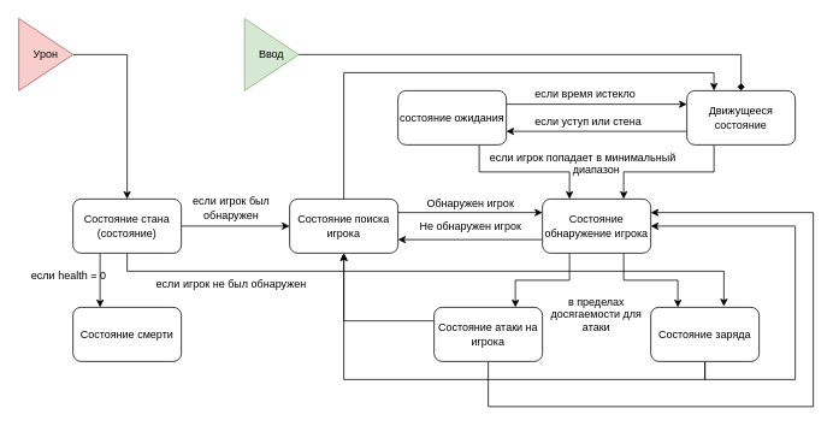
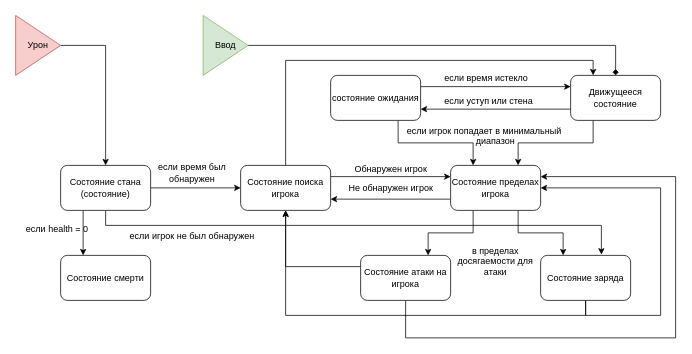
  <mxCell id="0" />
  <mxCell id="1" parent="0" />
  <mxCell id="2" style="edgeStyle=orthogonalEdgeStyle;rounded=0;orthogonalLoop=1;jettySize=auto;html=1;exitX=1;exitY=0.5;exitDx=0;exitDy=0;entryX=0.5;entryY=0;entryDx=0;entryDy=0;endArrow=diamond;" edge="1" parent="1" source="3" target="6"><mxGeometry relative="1" as="geometry" /></mxCell>
  <mxCell id="3" value="Ввод" style="triangle;whiteSpace=wrap;html=1;fillColor=#d5e8d4;strokeColor=#82b366;" vertex="1" parent="1"><mxGeometry x="270" y="20" width="60" height="80" as="geometry" /></mxCell>
  <mxCell id="4" style="edgeStyle=orthogonalEdgeStyle;rounded=0;orthogonalLoop=1;jettySize=auto;html=1;exitX=0;exitY=0.75;exitDx=0;exitDy=0;entryX=1;entryY=0.75;entryDx=0;entryDy=0;" edge="1" parent="1" source="6" target="9"><mxGeometry relative="1" as="geometry" /></mxCell>
  <mxCell id="5" style="edgeStyle=orthogonalEdgeStyle;rounded=0;orthogonalLoop=1;jettySize=auto;html=1;exitX=0.25;exitY=1;exitDx=0;exitDy=0;entryX=0.75;entryY=0;entryDx=0;entryDy=0;" edge="1" parent="1" source="6" target="13"><mxGeometry relative="1" as="geometry" /></mxCell>
  <mxCell id="6" value="Движущееся состояние" style="rounded=1;whiteSpace=wrap;html=1;" vertex="1" parent="1"><mxGeometry x="760" y="100" width="120" height="60" as="geometry" /></mxCell>
  <mxCell id="7" style="edgeStyle=orthogonalEdgeStyle;rounded=0;orthogonalLoop=1;jettySize=auto;html=1;exitX=1;exitY=0.25;exitDx=0;exitDy=0;entryX=0;entryY=0.25;entryDx=0;entryDy=0;" edge="1" parent="1" source="9" target="6"><mxGeometry relative="1" as="geometry" /></mxCell>
  <mxCell id="8" style="edgeStyle=orthogonalEdgeStyle;rounded=0;orthogonalLoop=1;jettySize=auto;html=1;exitX=0.75;exitY=1;exitDx=0;exitDy=0;entryX=0.25;entryY=0;entryDx=0;entryDy=0;" edge="1" parent="1" source="9" target="13"><mxGeometry relative="1" as="geometry" /></mxCell>
  <mxCell id="9" value="состояние ожидания" style="rounded=1;whiteSpace=wrap;html=1;" vertex="1" parent="1"><mxGeometry x="440" y="100" width="120" height="60" as="geometry" /></mxCell>
  <mxCell id="10" style="edgeStyle=orthogonalEdgeStyle;rounded=0;orthogonalLoop=1;jettySize=auto;html=1;exitX=0.25;exitY=1;exitDx=0;exitDy=0;entryX=0.75;entryY=0;entryDx=0;entryDy=0;" edge="1" parent="1" source="13" target="19"><mxGeometry relative="1" as="geometry" /></mxCell>
  <mxCell id="11" style="edgeStyle=orthogonalEdgeStyle;rounded=0;orthogonalLoop=1;jettySize=auto;html=1;exitX=0.75;exitY=1;exitDx=0;exitDy=0;entryX=0.25;entryY=0;entryDx=0;entryDy=0;" edge="1" parent="1" source="13" target="16"><mxGeometry relative="1" as="geometry" /></mxCell>
  <mxCell id="12" style="edgeStyle=orthogonalEdgeStyle;rounded=0;orthogonalLoop=1;jettySize=auto;html=1;exitX=0;exitY=0.75;exitDx=0;exitDy=0;entryX=1;entryY=0.75;entryDx=0;entryDy=0;" edge="1" parent="1" source="13" target="22"><mxGeometry relative="1" as="geometry" /></mxCell>
- <mxCell id="13" value="Состояние обнаружение игрока" style="rounded=1;whiteSpace=wrap;html=1;" vertex="1" parent="1"><mxGeometry x="600" y="220" width="120" height="60" as="geometry" /></mxCell>
+ <mxCell id="13" value="Состояние пределах игрока" style="rounded=1;whiteSpace=wrap;html=1;" vertex="1" parent="1"><mxGeometry x="600" y="220" width="120" height="60" as="geometry" /></mxCell>
  <mxCell id="14" style="edgeStyle=orthogonalEdgeStyle;rounded=0;orthogonalLoop=1;jettySize=auto;html=1;exitX=0.5;exitY=1;exitDx=0;exitDy=0;entryX=0.5;entryY=1;entryDx=0;entryDy=0;" edge="1" parent="1" source="16" target="22"><mxGeometry relative="1" as="geometry" /></mxCell>
  <mxCell id="15" style="edgeStyle=orthogonalEdgeStyle;rounded=0;orthogonalLoop=1;jettySize=auto;html=1;exitX=0.5;exitY=1;exitDx=0;exitDy=0;entryX=1;entryY=0.5;entryDx=0;entryDy=0;" edge="1" parent="1" source="16" target="13"><mxGeometry relative="1" as="geometry"><Array as="points"><mxPoint x="780" y="420" /><mxPoint x="880" y="420" /><mxPoint x="880" y="250" /></Array></mxGeometry></mxCell>
  <mxCell id="16" value="Состояние заряда" style="rounded=1;whiteSpace=wrap;html=1;" vertex="1" parent="1"><mxGeometry x="720" y="340" width="120" height="60" as="geometry" /></mxCell>
  <mxCell id="17" style="edgeStyle=orthogonalEdgeStyle;rounded=0;orthogonalLoop=1;jettySize=auto;html=1;exitX=0;exitY=0.25;exitDx=0;exitDy=0;entryX=0.5;entryY=1;entryDx=0;entryDy=0;" edge="1" parent="1" source="19" target="22"><mxGeometry relative="1" as="geometry" /></mxCell>
  <mxCell id="18" style="edgeStyle=orthogonalEdgeStyle;rounded=0;orthogonalLoop=1;jettySize=auto;html=1;exitX=0.5;exitY=1;exitDx=0;exitDy=0;entryX=1;entryY=0.25;entryDx=0;entryDy=0;" edge="1" parent="1" source="19" target="13"><mxGeometry relative="1" as="geometry"><Array as="points"><mxPoint x="540" y="450" /><mxPoint x="900" y="450" /><mxPoint x="900" y="235" /></Array></mxGeometry></mxCell>
  <mxCell id="19" value="Состояние атаки на игрока" style="rounded=1;whiteSpace=wrap;html=1;" vertex="1" parent="1"><mxGeometry x="480" y="340" width="120" height="60" as="geometry" /></mxCell>
  <mxCell id="20" style="edgeStyle=orthogonalEdgeStyle;rounded=0;orthogonalLoop=1;jettySize=auto;html=1;exitX=1;exitY=0.25;exitDx=0;exitDy=0;entryX=0;entryY=0.25;entryDx=0;entryDy=0;" edge="1" parent="1" source="22" target="13"><mxGeometry relative="1" as="geometry" /></mxCell>
  <mxCell id="21" style="edgeStyle=orthogonalEdgeStyle;rounded=0;orthogonalLoop=1;jettySize=auto;html=1;exitX=0.5;exitY=0;exitDx=0;exitDy=0;entryX=0.25;entryY=0;entryDx=0;entryDy=0;" edge="1" parent="1" source="22" target="6"><mxGeometry relative="1" as="geometry" /></mxCell>
  <mxCell id="22" value="Состояние поиска игрока" style="rounded=1;whiteSpace=wrap;html=1;" vertex="1" parent="1"><mxGeometry x="320" y="220" width="120" height="60" as="geometry" /></mxCell>
  <mxCell id="23" style="edgeStyle=orthogonalEdgeStyle;rounded=0;orthogonalLoop=1;jettySize=auto;html=1;exitX=1;exitY=0.5;exitDx=0;exitDy=0;entryX=0;entryY=0.5;entryDx=0;entryDy=0;" edge="1" parent="1" source="26" target="22"><mxGeometry relative="1" as="geometry" /></mxCell>
  <mxCell id="24" style="edgeStyle=orthogonalEdgeStyle;rounded=0;orthogonalLoop=1;jettySize=auto;html=1;exitX=0.25;exitY=1;exitDx=0;exitDy=0;entryX=0.25;entryY=0;entryDx=0;entryDy=0;" edge="1" parent="1" source="26" target="27"><mxGeometry relative="1" as="geometry" /></mxCell>
  <mxCell id="25" style="edgeStyle=orthogonalEdgeStyle;rounded=0;orthogonalLoop=1;jettySize=auto;html=1;exitX=0.5;exitY=1;exitDx=0;exitDy=0;entryX=0.675;entryY=-0.017;entryDx=0;entryDy=0;entryPerimeter=0;" edge="1" parent="1" source="26" target="16"><mxGeometry relative="1" as="geometry"><mxPoint x="800" y="320" as="targetPoint" /><Array as="points"><mxPoint x="140" y="300" /><mxPoint x="801" y="300" /></Array></mxGeometry></mxCell>
  <mxCell id="26" value="Состояние стана (состояние)" style="rounded=1;whiteSpace=wrap;html=1;" vertex="1" parent="1"><mxGeometry y="220" width="120" height="60" as="geometry" x="80" /></mxCell>
  <mxCell id="27" value="Состояние смерти" style="rounded=1;whiteSpace=wrap;html=1;" vertex="1" parent="1"><mxGeometry y="340" width="120" height="60" as="geometry" x="80" /></mxCell>
  <mxCell id="28" style="edgeStyle=orthogonalEdgeStyle;rounded=0;orthogonalLoop=1;jettySize=auto;html=1;exitX=1;exitY=0.5;exitDx=0;exitDy=0;" edge="1" parent="1" source="29" target="26"><mxGeometry relative="1" as="geometry" /></mxCell>
  <mxCell id="29" value="Урон" style="triangle;whiteSpace=wrap;html=1;fillColor=#f8cecc;strokeColor=#b85450;" vertex="1" parent="1"><mxGeometry x="20" y="20" width="60" height="80" as="geometry" /></mxCell>
  <mxCell id="30" value="если время истекло" style="text;whiteSpace=wrap;html=1;" vertex="1" parent="1"><mxGeometry x="590" y="90" width="120" height="20" as="geometry" /></mxCell>
  <mxCell id="31" value="если уступ или стена" style="text;whiteSpace=wrap;html=1;" vertex="1" parent="1"><mxGeometry x="590" y="120" width="140" height="20" as="geometry" /></mxCell>
  <mxCell id="32" value="если игрок попадает в минимальный&amp;nbsp; &amp;nbsp; &amp;nbsp; &amp;nbsp; &amp;nbsp; диапазон" style="text;whiteSpace=wrap;html=1;align=center;" vertex="1" parent="1"><mxGeometry x="540" y="160" width="240" height="50" as="geometry" /></mxCell>
  <mxCell id="33" value="в пределах досягаемости для атаки" style="text;whiteSpace=wrap;html=1;align=center;" vertex="1" parent="1"><mxGeometry x="600" y="320" width="120" height="40" as="geometry" /></mxCell>
  <mxCell id="34" value="Обнаружен игрок" style="text;html=1;align=center;verticalAlign=middle;resizable=0;points=[];autosize=1;strokeColor=none;fillColor=none;" vertex="1" parent="1"><mxGeometry x="460" y="210" width="120" height="30" as="geometry" /></mxCell>
  <mxCell id="35" value="Не обнаружен игрок" style="text;html=1;align=center;verticalAlign=middle;resizable=0;points=[];autosize=1;strokeColor=none;fillColor=none;" vertex="1" parent="1"><mxGeometry x="450" y="235" width="140" height="30" as="geometry" /></mxCell>
- <mxCell id="36" value="если игрок был &lt;br&gt;обнаружен" style="text;html=1;align=center;verticalAlign=middle;resizable=0;points=[];autosize=1;strokeColor=none;fillColor=none;" vertex="1" parent="1"><mxGeometry x="200" y="210" width="110" height="40" as="geometry" /></mxCell>
+ <mxCell id="36" value="если время был &lt;br&gt;обнаружен" style="text;html=1;align=center;verticalAlign=middle;resizable=0;points=[];autosize=1;strokeColor=none;fillColor=none;" vertex="1" parent="1"><mxGeometry x="200" y="210" width="110" height="40" as="geometry" /></mxCell>
  <mxCell id="37" value="если игрок не был обнаружен" style="text;html=1;align=center;verticalAlign=middle;resizable=0;points=[];autosize=1;strokeColor=none;fillColor=none;" vertex="1" parent="1"><mxGeometry x="160" y="300" width="190" height="30" as="geometry" /></mxCell>
  <mxCell id="38" value="если health = 0" style="text;html=1;align=center;verticalAlign=middle;resizable=0;points=[];autosize=1;strokeColor=none;fillColor=none;" vertex="1" parent="1"><mxGeometry x="20" y="290" width="110" height="30" as="geometry" /></mxCell>
